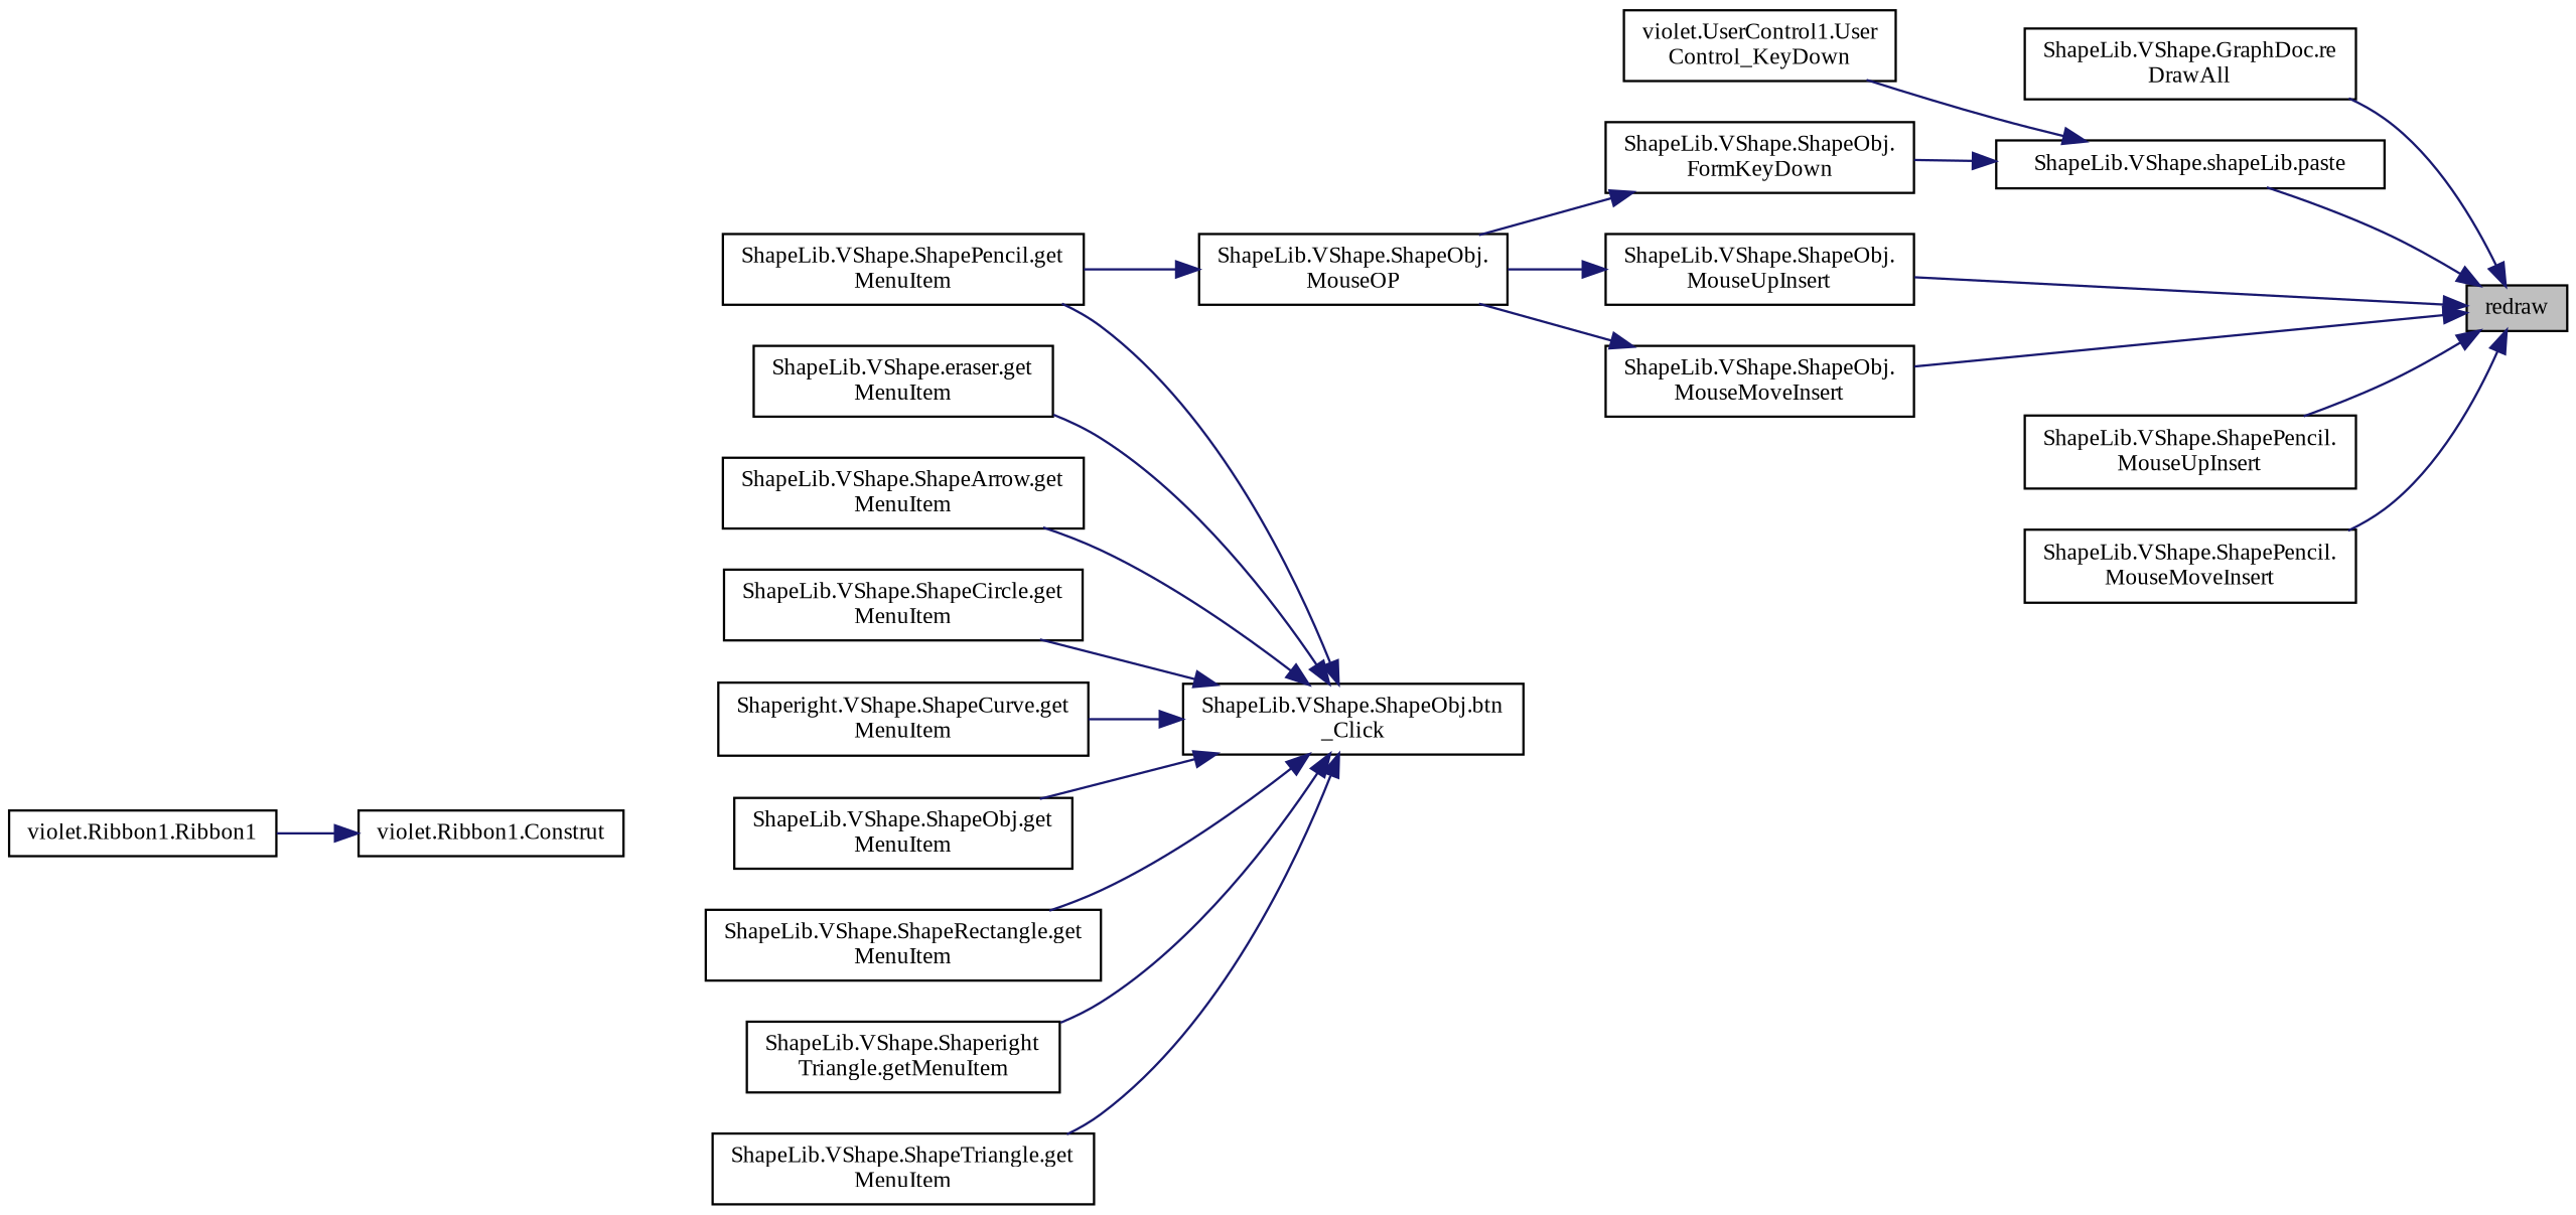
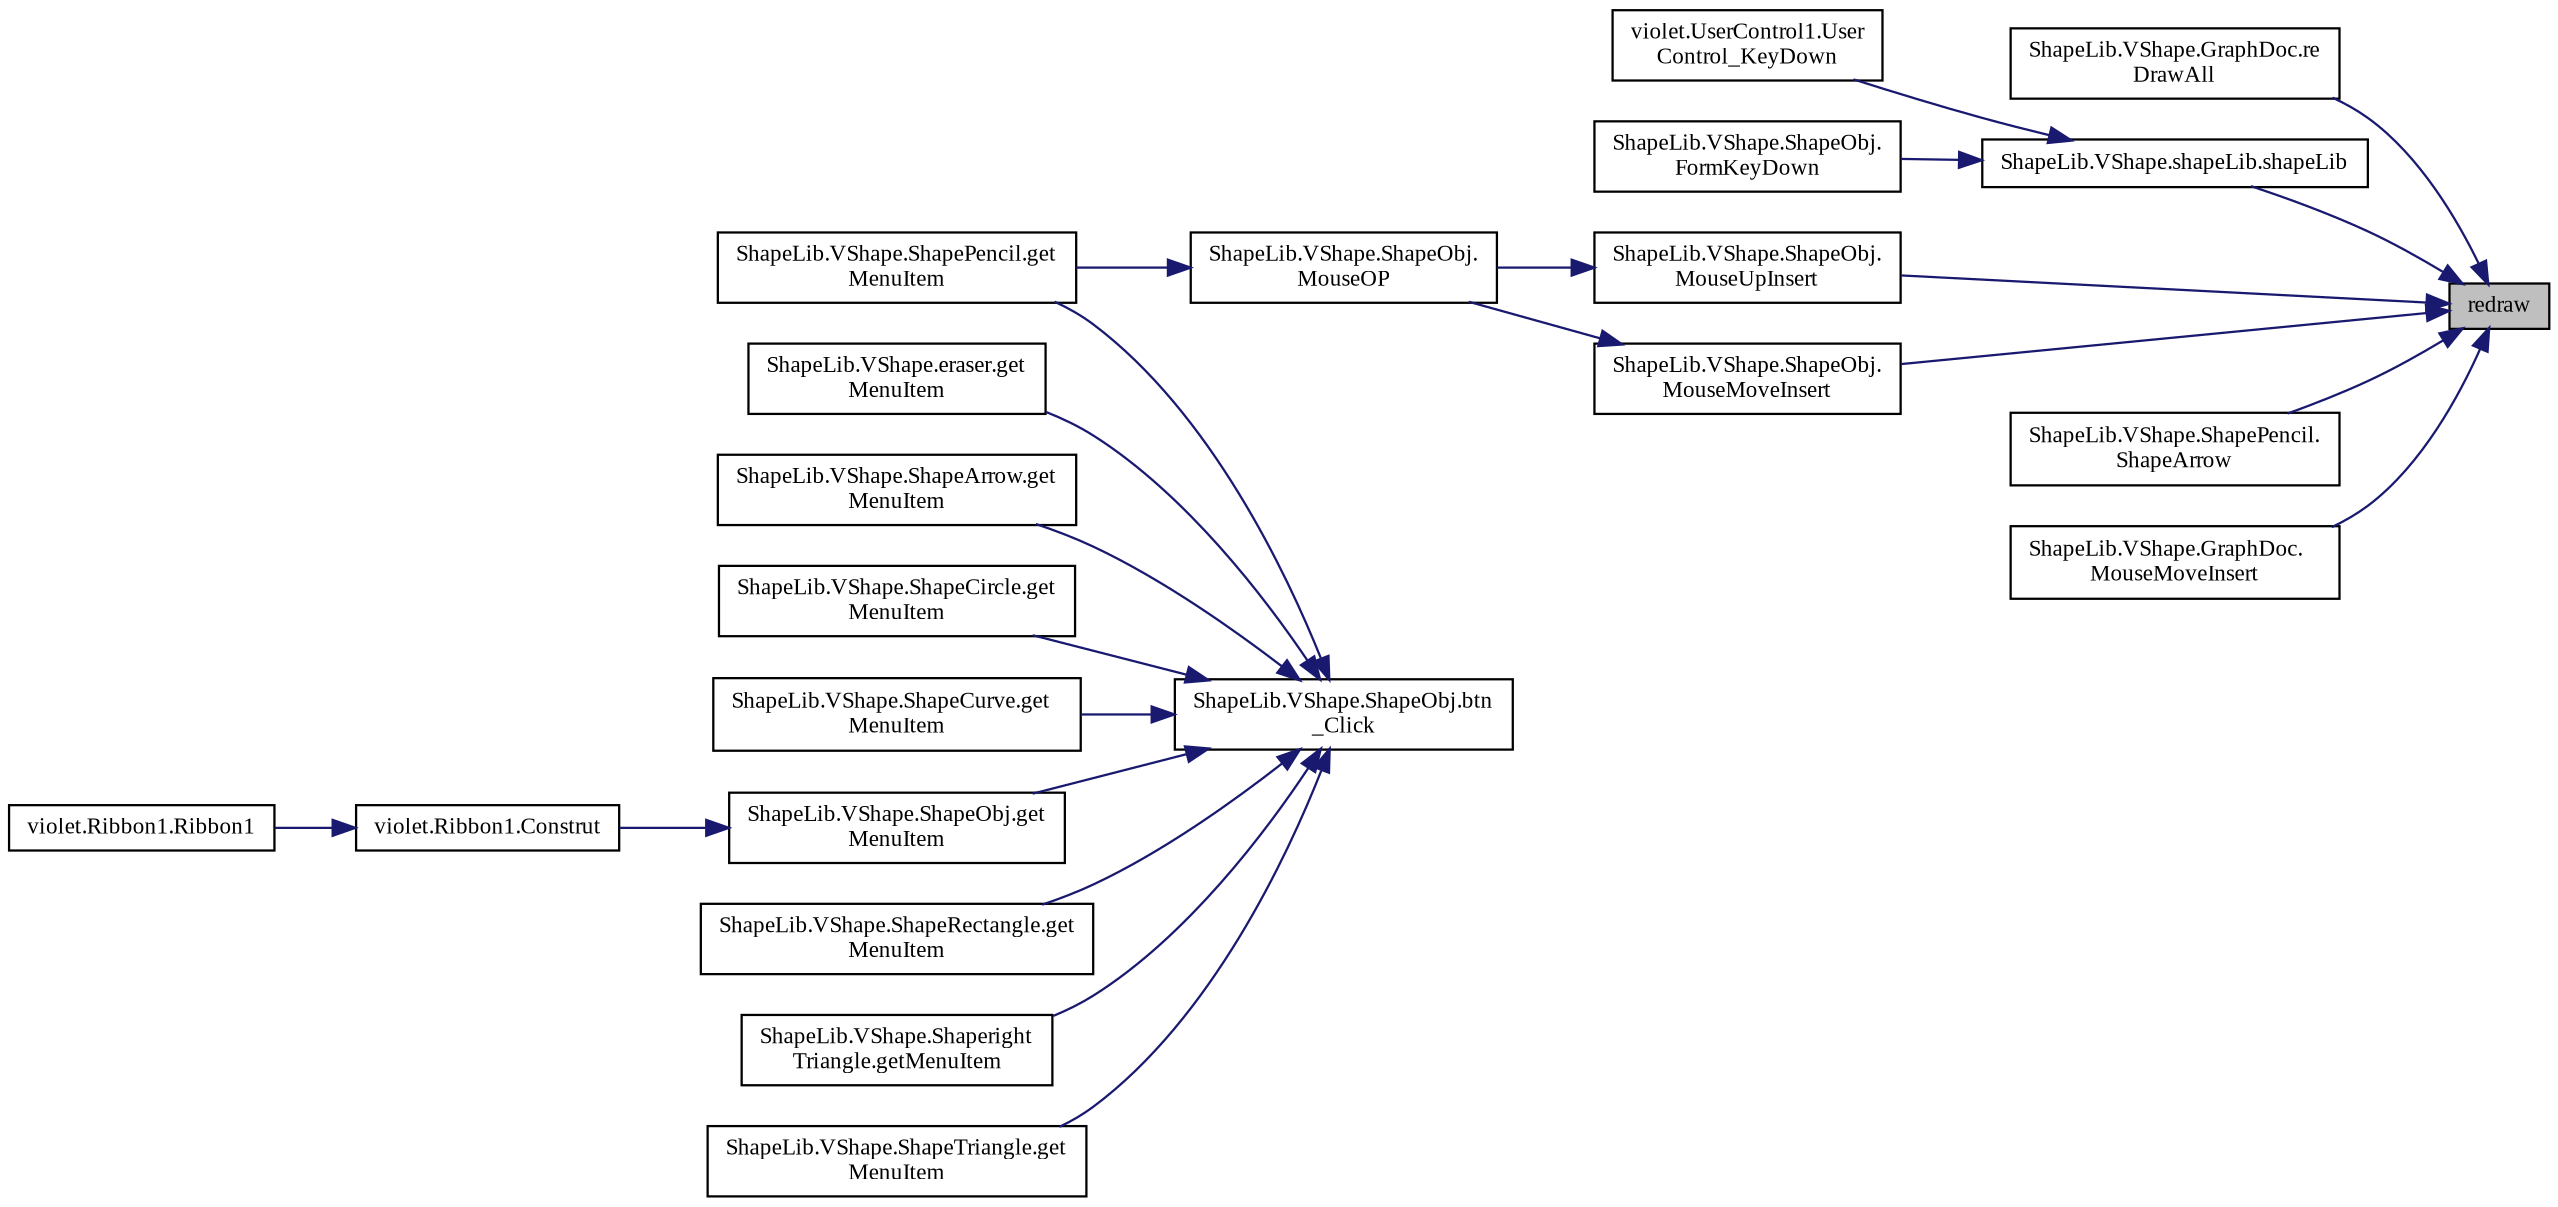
  digraph {
    fontname="Liberation Serif"
    rankdir=RL
    node [color=black fillcolor=white fontname="Liberation Serif" fontsize=10 shape=record style=filled]
    edge [color=midnightblue dir=back fontname="Liberation Serif" fontsize=10 labelfontname=Helvetica labelfontsize=10 style=solid]
    n1 [fillcolor=grey75 fontcolor=black height=0.2 label=redraw width=0.4]
    n2 [height=0.2 label="ShapeLib.VShape.GraphDoc.re\lDrawAll" width=0.4]
-   n3 [height=0.2 label="ShapeLib.VShape.shapeLib.paste" width=0.4]
+   n3 [height=0.2 label="ShapeLib.VShape.shapeLib.shapeLib" width=0.4]
    n4 [height=0.2 label="ShapeLib.VShape.ShapeObj.\lMouseUpInsert" width=0.4]
    n5 [height=0.2 label="ShapeLib.VShape.ShapeObj.\lMouseMoveInsert" width=0.4]
-   n6 [height=0.2 label="ShapeLib.VShape.ShapePencil.\lMouseUpInsert" width=0.4]
-   n7 [height=0.2 label="ShapeLib.VShape.ShapePencil.\lMouseMoveInsert" width=0.4]
+   n6 [height=0.2 label="ShapeLib.VShape.ShapePencil.\lShapeArrow" width=0.4]
+   n7 [height=0.2 label="ShapeLib.VShape.GraphDoc.\lMouseMoveInsert" width=0.4]
    n8 [height=0.2 label="violet.UserControl1.User\lControl_KeyDown" width=0.4]
    n9 [height=0.2 label="ShapeLib.VShape.ShapeObj.\lFormKeyDown" width=0.4]
    n10 [height=0.2 label="ShapeLib.VShape.ShapeObj.\lMouseOP" width=0.4]
    n11 [height=0.2 label="ShapeLib.VShape.ShapePencil.get\lMenuItem" width=0.4]
    n12 [height=0.2 label="ShapeLib.VShape.ShapeObj.btn\l_Click" width=0.4]
    n13 [height=0.2 label="ShapeLib.VShape.eraser.get\lMenuItem" width=0.4]
    n14 [height=0.2 label="ShapeLib.VShape.ShapeArrow.get\lMenuItem" width=0.4]
    n15 [height=0.2 label="ShapeLib.VShape.ShapeCircle.get\lMenuItem" width=0.4]
-   n16 [height=0.2 label="Shaperight.VShape.ShapeCurve.get\lMenuItem" width=0.4]
+   n16 [height=0.2 label="ShapeLib.VShape.ShapeCurve.get\lMenuItem" width=0.4]
    n17 [height=0.2 label="ShapeLib.VShape.ShapeObj.get\lMenuItem" width=0.4]
    n18 [height=0.2 label="ShapeLib.VShape.ShapeRectangle.get\lMenuItem" width=0.4]
    n19 [height=0.2 label="ShapeLib.VShape.Shaperight\lTriangle.getMenuItem" width=0.4]
    n20 [height=0.2 label="ShapeLib.VShape.ShapeTriangle.get\lMenuItem" width=0.4]
    n21 [height=0.2 label="violet.Ribbon1.Construt" width=0.4]
    n22 [height=0.2 label="violet.Ribbon1.Ribbon1" width=0.4]
    n1 -> n2
    n1 -> n3
    n1 -> n4
    n1 -> n5
    n1 -> n6
    n1 -> n7
    n3 -> n8
    n3 -> n9
    n4 -> n10
    n5 -> n10
-   n9 -> n10
    n10 -> n11
    n12 -> n11
    n12 -> n13
    n12 -> n14
    n12 -> n15
    n12 -> n16
    n12 -> n17
    n12 -> n18
    n12 -> n19
    n12 -> n20
+   n17 -> n21
    n21 -> n22
  }
